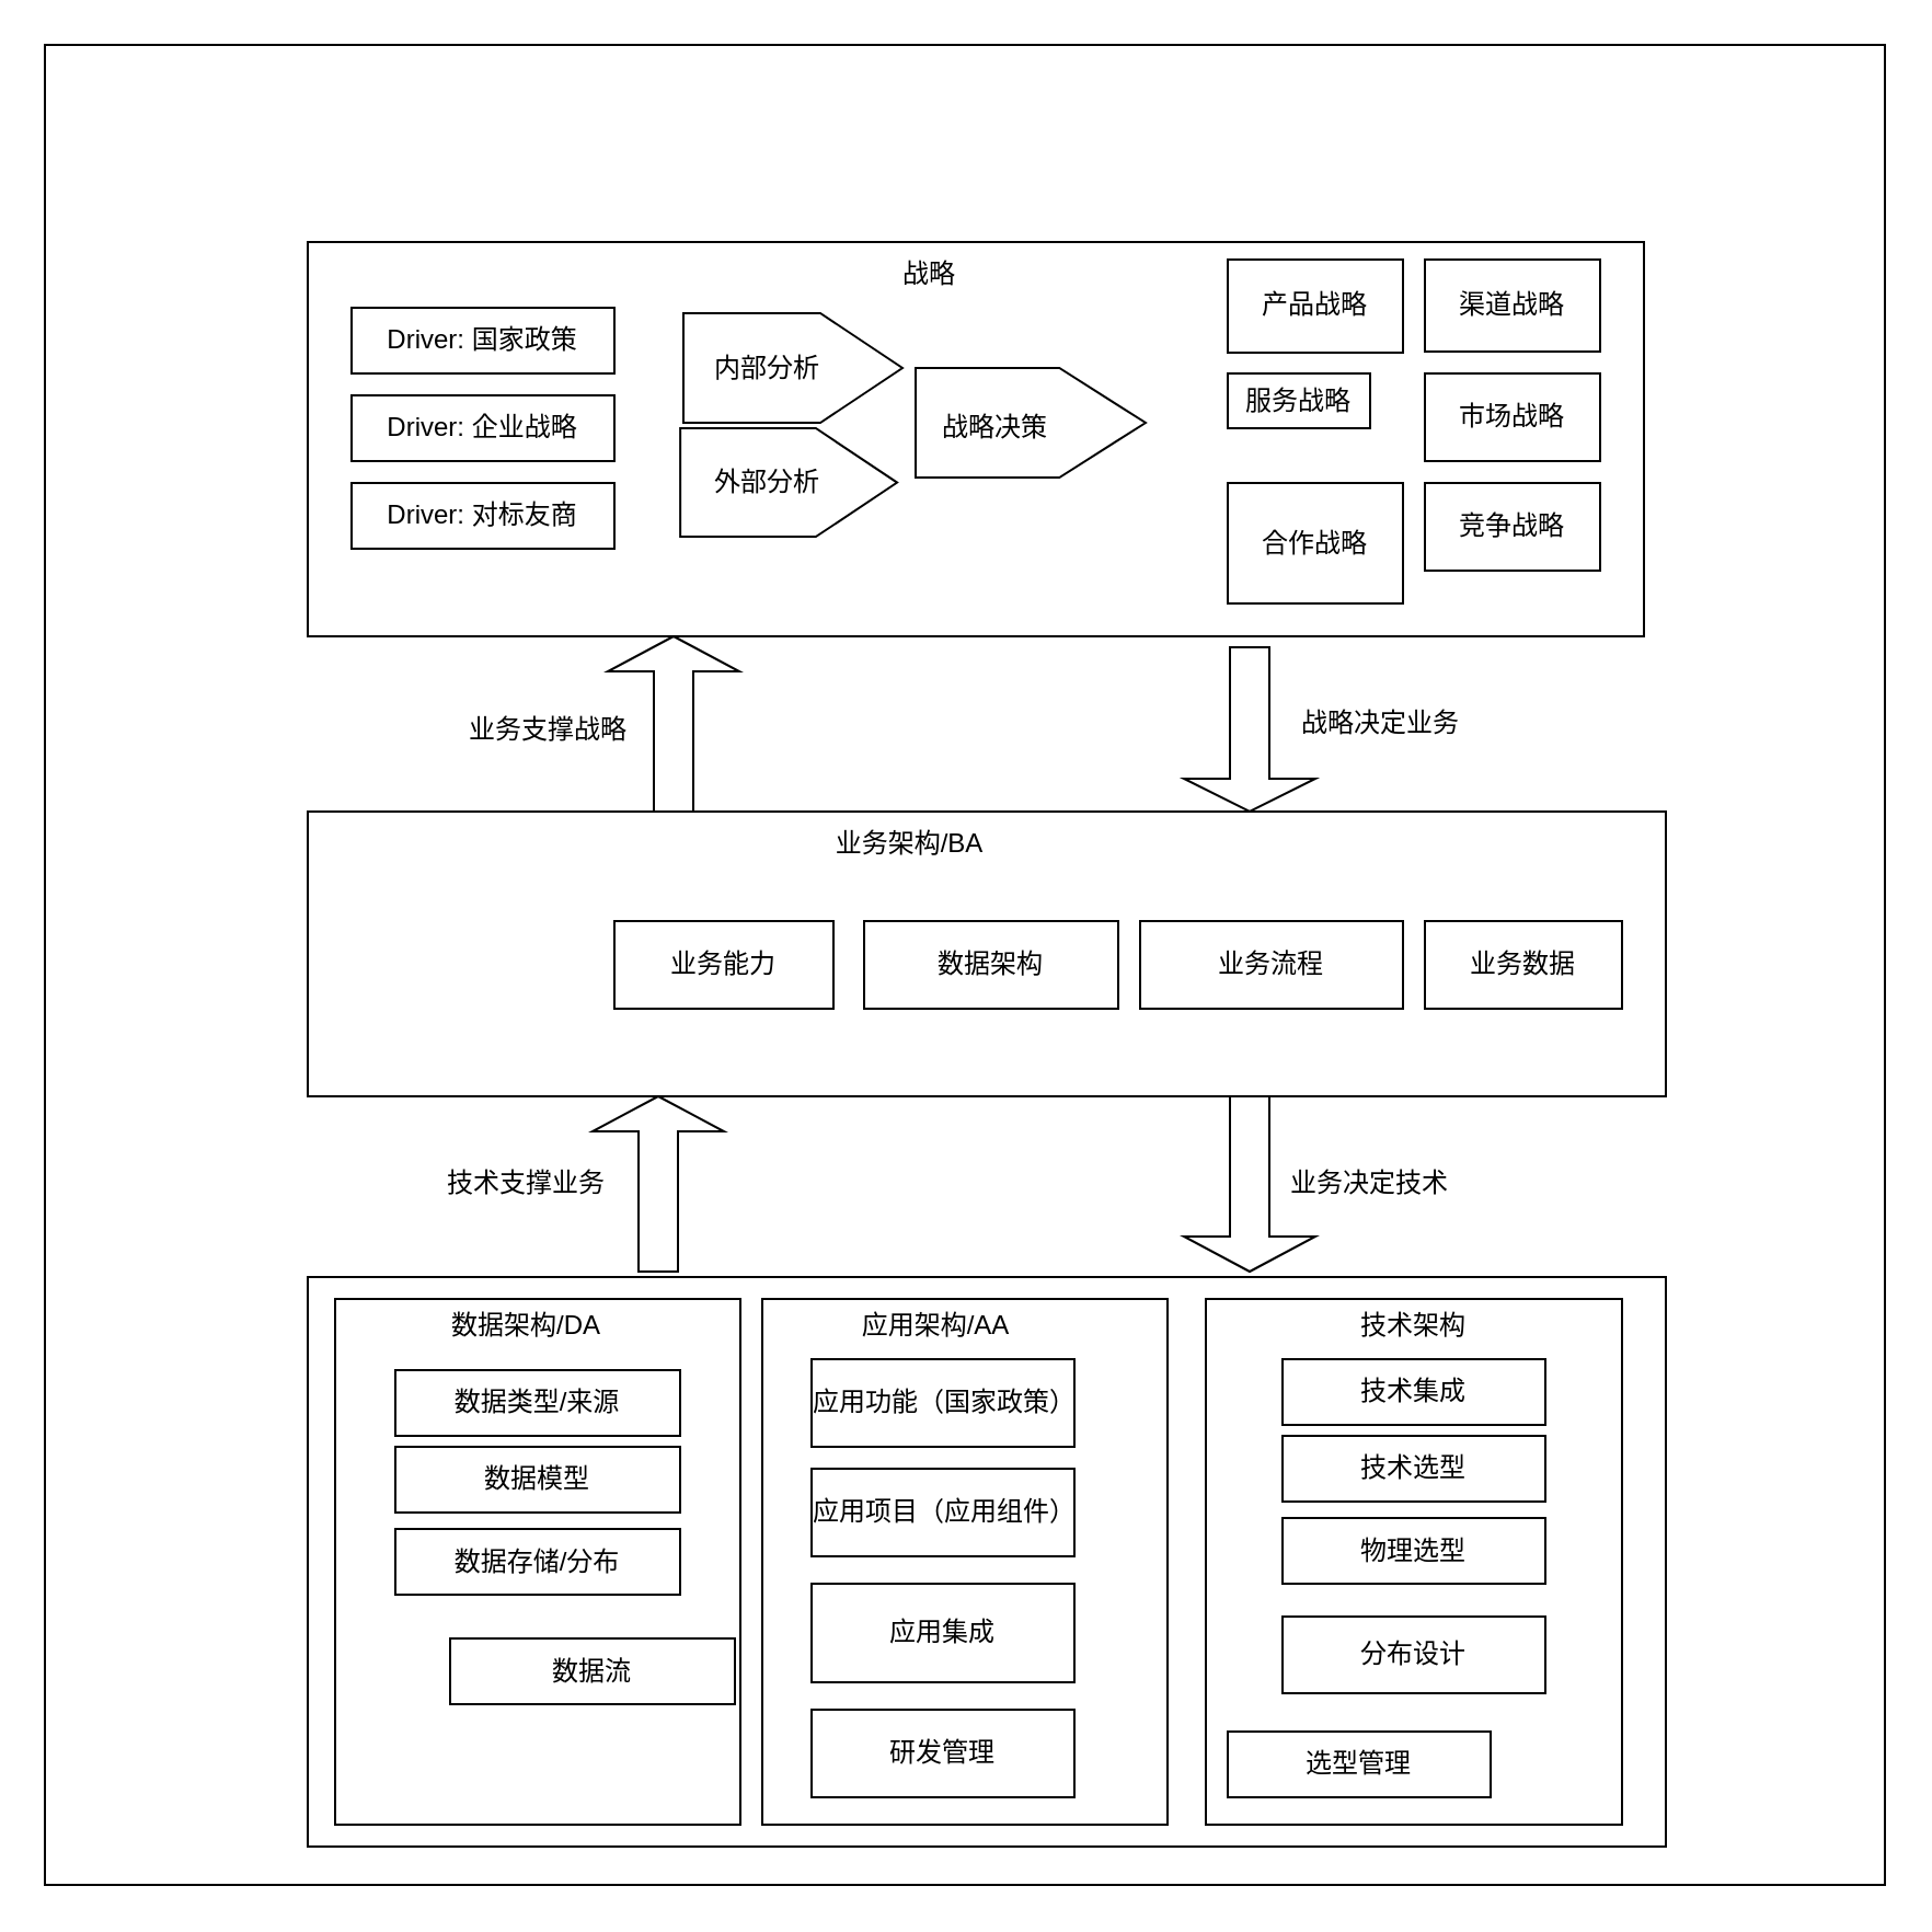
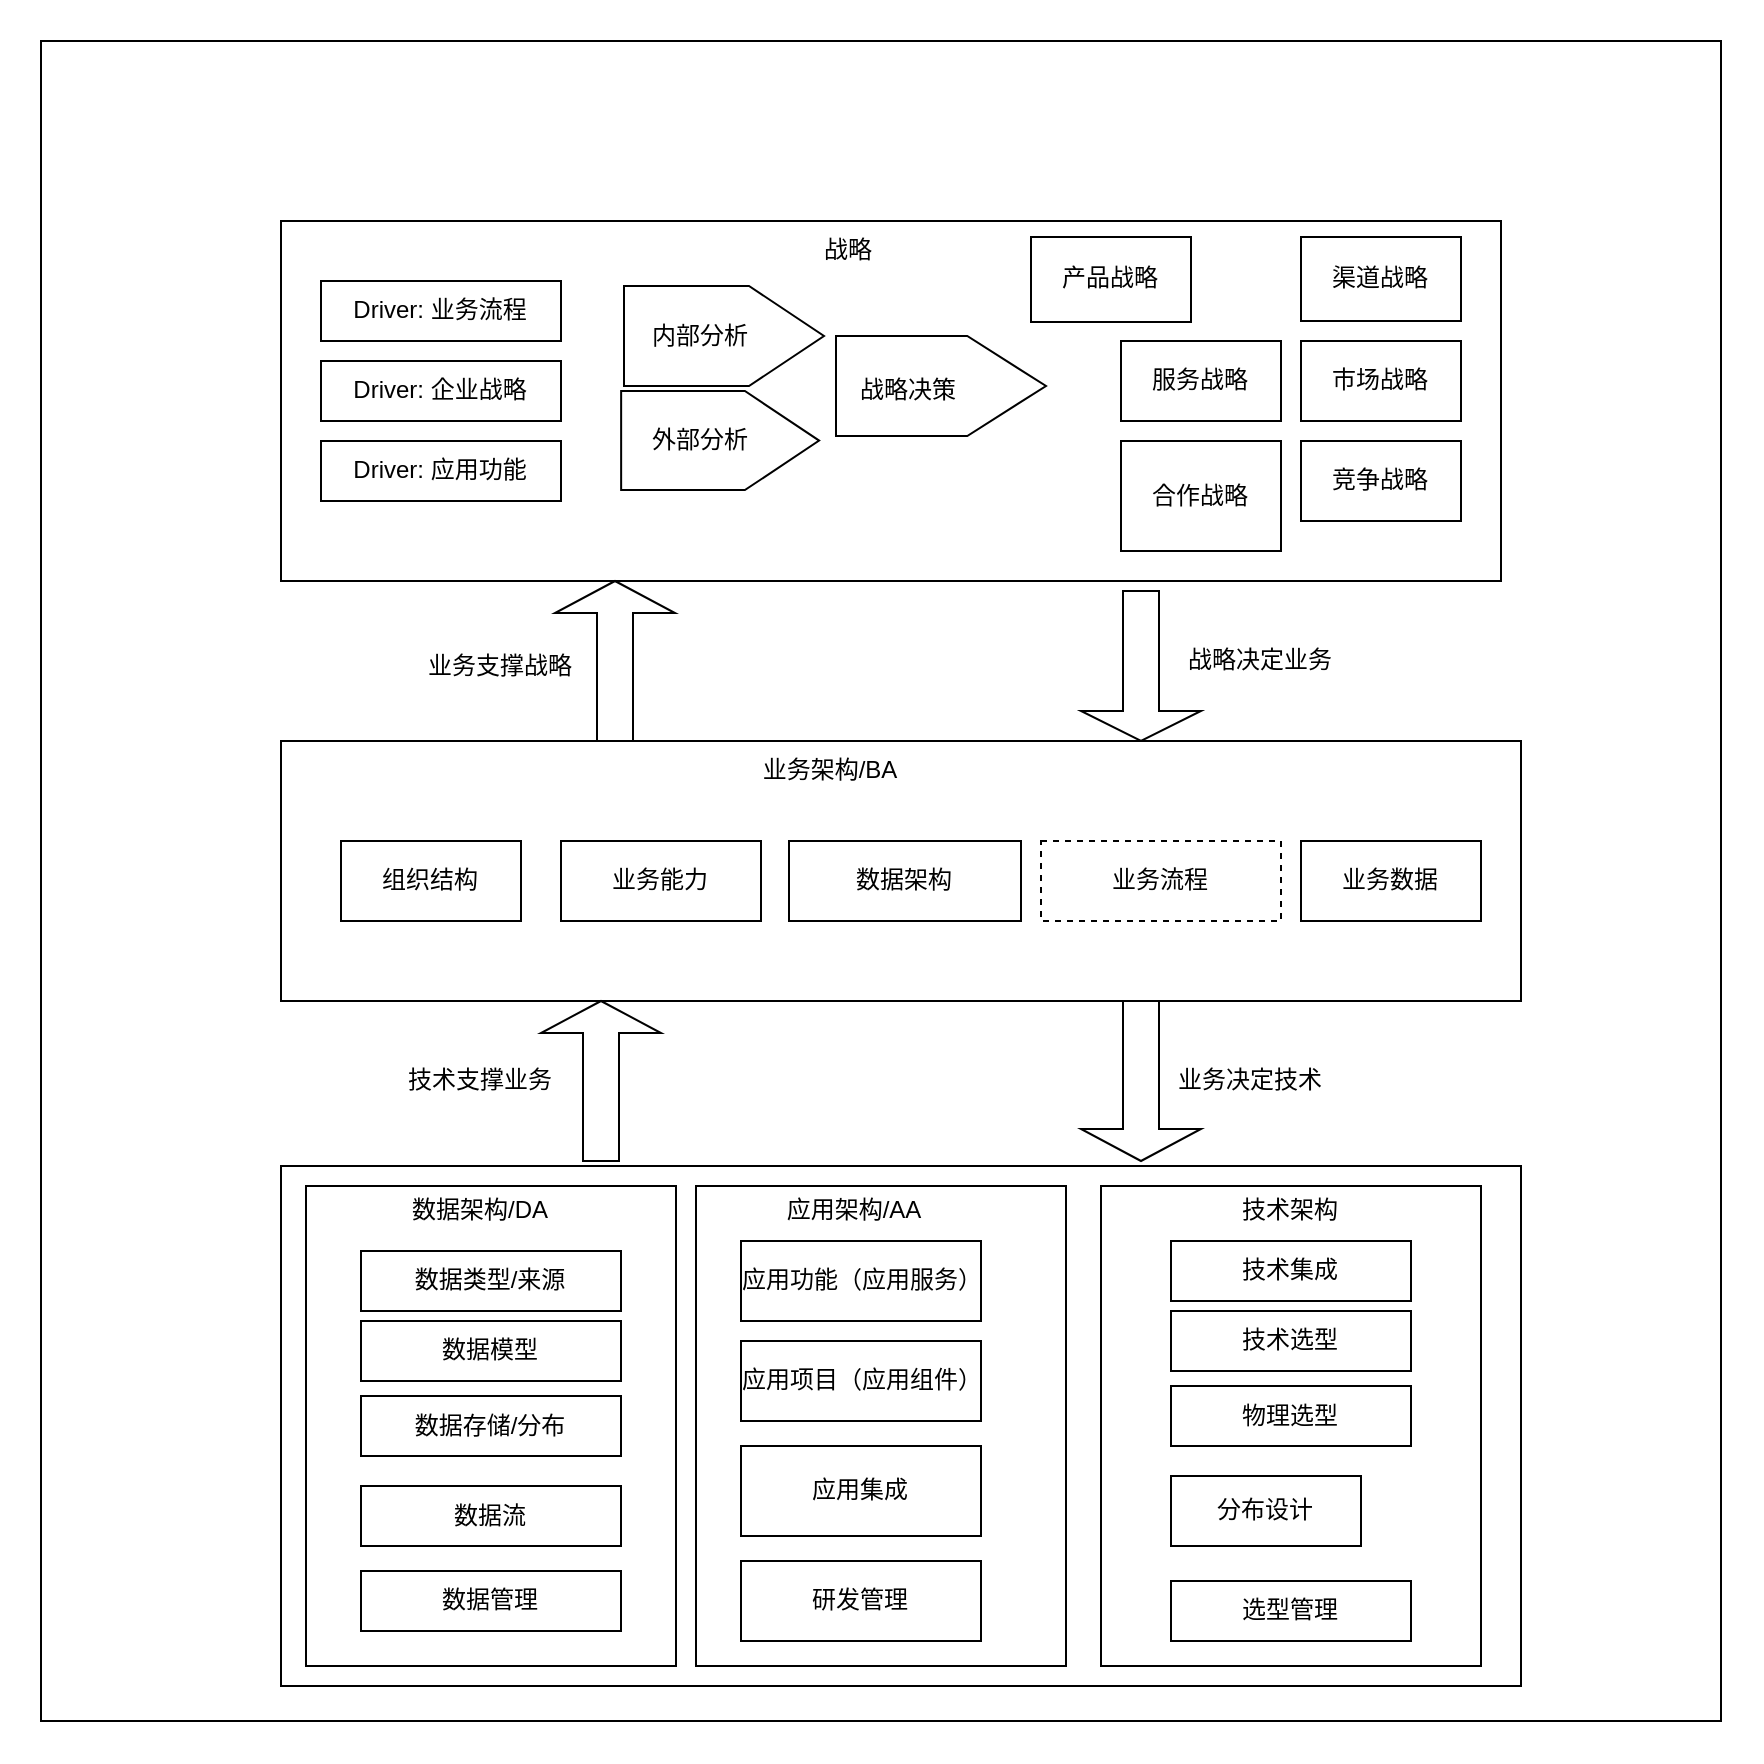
  <mxCell id="0" />
  <mxCell id="1" parent="0" />
  <mxCell id="2" value="" style="whiteSpace=wrap;html=1;aspect=fixed;" vertex="1" parent="1"><mxGeometry x="20" y="20" width="840" height="840" as="geometry" /></mxCell>
  <mxCell id="3" value="" style="rounded=0;whiteSpace=wrap;html=1;" vertex="1" parent="1"><mxGeometry x="140" y="110" width="610" height="180" as="geometry" /></mxCell>
  <mxCell id="4" value="" style="rounded=0;whiteSpace=wrap;html=1;" vertex="1" parent="1"><mxGeometry x="140" y="370" width="620" height="130" as="geometry" /></mxCell>
  <mxCell id="5" value="" style="rounded=0;whiteSpace=wrap;html=1;" vertex="1" parent="1"><mxGeometry x="140" y="582.5" width="620" height="260" as="geometry" /></mxCell>
  <mxCell id="6" value="战略" style="text;html=1;strokeColor=none;fillColor=none;align=center;verticalAlign=middle;whiteSpace=wrap;rounded=0;" vertex="1" parent="1"><mxGeometry x="394" y="110" width="60" height="30" as="geometry" /></mxCell>
- <mxCell id="7" value="Driver: 国家政策" style="rounded=0;whiteSpace=wrap;html=1;" vertex="1" parent="1"><mxGeometry x="160" y="140" width="120" height="30" as="geometry" /></mxCell>
+ <mxCell id="7" value="Driver: 业务流程" style="rounded=0;whiteSpace=wrap;html=1;" vertex="1" parent="1"><mxGeometry x="160" y="140" width="120" height="30" as="geometry" /></mxCell>
  <mxCell id="8" value="Driver: 企业战略" style="rounded=0;whiteSpace=wrap;html=1;" vertex="1" parent="1"><mxGeometry x="160" y="180" width="120" height="30" as="geometry" /></mxCell>
- <mxCell id="9" value="Driver: 对标友商" style="rounded=0;whiteSpace=wrap;html=1;" vertex="1" parent="1"><mxGeometry x="160" y="220" width="120" height="30" as="geometry" /></mxCell>
+ <mxCell id="9" value="Driver: 应用功能" style="rounded=0;whiteSpace=wrap;html=1;" vertex="1" parent="1"><mxGeometry x="160" y="220" width="120" height="30" as="geometry" /></mxCell>
  <mxCell id="10" value="" style="shape=offPageConnector;whiteSpace=wrap;html=1;rotation=-90;" vertex="1" parent="1"><mxGeometry x="336.5" y="117.5" width="50" height="100" as="geometry" /></mxCell>
  <mxCell id="11" value="" style="shape=offPageConnector;whiteSpace=wrap;html=1;rotation=-90;" vertex="1" parent="1"><mxGeometry x="334.8" y="170.28" width="49.54" height="98.99" as="geometry" /></mxCell>
  <mxCell id="12" value="内部分析" style="text;html=1;strokeColor=none;fillColor=none;align=center;verticalAlign=middle;whiteSpace=wrap;rounded=0;" vertex="1" parent="1"><mxGeometry x="320" y="152.5" width="60" height="30" as="geometry" /></mxCell>
  <mxCell id="13" value="外部分析" style="text;html=1;strokeColor=none;fillColor=none;align=center;verticalAlign=middle;whiteSpace=wrap;rounded=0;" vertex="1" parent="1"><mxGeometry x="320" y="204.77" width="60" height="30" as="geometry" /></mxCell>
  <mxCell id="14" value="" style="shape=offPageConnector;whiteSpace=wrap;html=1;rotation=-90;" vertex="1" parent="1"><mxGeometry x="445" y="140" width="50" height="105" as="geometry" /></mxCell>
  <mxCell id="15" value="战略决策" style="text;html=1;strokeColor=none;fillColor=none;align=center;verticalAlign=middle;whiteSpace=wrap;rounded=0;" vertex="1" parent="1"><mxGeometry x="424" y="180" width="60" height="30" as="geometry" /></mxCell>
- <mxCell id="16" value="产品战略" style="rounded=0;whiteSpace=wrap;html=1;" vertex="1" parent="1"><mxGeometry x="560" y="118" width="80" height="42.5" as="geometry" /></mxCell>
+ <mxCell id="16" value="产品战略" style="rounded=0;whiteSpace=wrap;html=1;" vertex="1" parent="1"><mxGeometry x="515" y="118" width="80" height="42.5" as="geometry" /></mxCell>
  <mxCell id="17" value="渠道战略" style="rounded=0;whiteSpace=wrap;html=1;" vertex="1" parent="1"><mxGeometry x="650" y="118" width="80" height="42" as="geometry" /></mxCell>
- <mxCell id="18" value="服务战略" style="rounded=0;whiteSpace=wrap;html=1;" vertex="1" parent="1"><mxGeometry x="560" y="170" width="65" height="25" as="geometry" /></mxCell>
+ <mxCell id="18" value="服务战略" style="rounded=0;whiteSpace=wrap;html=1;" vertex="1" parent="1"><mxGeometry x="560" y="170" width="80" height="40" as="geometry" /></mxCell>
  <mxCell id="19" value="市场战略" style="rounded=0;whiteSpace=wrap;html=1;" vertex="1" parent="1"><mxGeometry x="650" y="170" width="80" height="40" as="geometry" /></mxCell>
  <mxCell id="20" value="合作战略" style="rounded=0;whiteSpace=wrap;html=1;" vertex="1" parent="1"><mxGeometry x="560" y="220" width="80" height="55" as="geometry" /></mxCell>
  <mxCell id="21" value="竞争战略" style="rounded=0;whiteSpace=wrap;html=1;" vertex="1" parent="1"><mxGeometry x="650" y="220" width="80" height="40" as="geometry" /></mxCell>
  <mxCell id="22" value="" style="shape=singleArrow;direction=south;whiteSpace=wrap;html=1;" vertex="1" parent="1"><mxGeometry x="540" y="295" width="60" height="75" as="geometry" /></mxCell>
  <mxCell id="23" value="业务架构/BA" style="text;html=1;strokeColor=none;fillColor=none;align=center;verticalAlign=middle;whiteSpace=wrap;rounded=0;" vertex="1" parent="1"><mxGeometry x="370" y="370" width="90" height="30" as="geometry" /></mxCell>
+ <mxCell id="24" value="组织结构" style="rounded=0;whiteSpace=wrap;html=1;" vertex="1" parent="1"><mxGeometry x="170" y="420" width="90" height="40" as="geometry" /></mxCell>
  <mxCell id="25" value="业务能力" style="rounded=0;whiteSpace=wrap;html=1;" vertex="1" parent="1"><mxGeometry x="280" y="420" width="100" height="40" as="geometry" /></mxCell>
  <mxCell id="26" value="数据架构" style="rounded=0;whiteSpace=wrap;html=1;" vertex="1" parent="1"><mxGeometry x="394" y="420" width="116" height="40" as="geometry" /></mxCell>
- <mxCell id="27" value="业务流程" style="rounded=0;whiteSpace=wrap;html=1;" vertex="1" parent="1"><mxGeometry x="520" y="420" width="120" height="40" as="geometry" /></mxCell>
+ <mxCell id="27" value="业务流程" style="rounded=0;whiteSpace=wrap;html=1;dashed=1;" vertex="1" parent="1"><mxGeometry x="520" y="420" width="120" height="40" as="geometry" /></mxCell>
  <mxCell id="28" value="业务数据" style="rounded=0;whiteSpace=wrap;html=1;" vertex="1" parent="1"><mxGeometry x="650" y="420" width="90" height="40" as="geometry" /></mxCell>
  <mxCell id="29" value="" style="rounded=0;whiteSpace=wrap;html=1;" vertex="1" parent="1"><mxGeometry x="152.5" y="592.5" width="185" height="240" as="geometry" /></mxCell>
  <mxCell id="30" value="" style="rounded=0;whiteSpace=wrap;html=1;" vertex="1" parent="1"><mxGeometry x="347.5" y="592.5" width="185" height="240" as="geometry" /></mxCell>
  <mxCell id="31" value="" style="rounded=0;whiteSpace=wrap;html=1;" vertex="1" parent="1"><mxGeometry x="550" y="592.5" width="190" height="240" as="geometry" /></mxCell>
  <mxCell id="32" value="数据架构/DA" style="text;html=1;strokeColor=none;fillColor=none;align=center;verticalAlign=middle;whiteSpace=wrap;rounded=0;" vertex="1" parent="1"><mxGeometry x="200" y="590" width="80" height="30" as="geometry" /></mxCell>
  <mxCell id="33" value="数据类型/来源" style="rounded=0;whiteSpace=wrap;html=1;" vertex="1" parent="1"><mxGeometry x="180" y="625" width="130" height="30" as="geometry" /></mxCell>
  <mxCell id="34" value="数据存储/分布" style="rounded=0;whiteSpace=wrap;html=1;" vertex="1" parent="1"><mxGeometry x="180" y="697.5" width="130" height="30" as="geometry" /></mxCell>
- <mxCell id="35" value="数据流" style="rounded=0;whiteSpace=wrap;html=1;" vertex="1" parent="1"><mxGeometry x="205" y="747.5" width="130" height="30" as="geometry" /></mxCell>
+ <mxCell id="35" value="数据流" style="rounded=0;whiteSpace=wrap;html=1;" vertex="1" parent="1"><mxGeometry x="180" y="742.5" width="130" height="30" as="geometry" /></mxCell>
  <mxCell id="36" value="数据模型" style="rounded=0;whiteSpace=wrap;html=1;" vertex="1" parent="1"><mxGeometry x="180" y="660" width="130" height="30" as="geometry" /></mxCell>
+ <mxCell id="37" value="数据管理" style="rounded=0;whiteSpace=wrap;html=1;" vertex="1" parent="1"><mxGeometry x="180" y="785" width="130" height="30" as="geometry" /></mxCell>
  <mxCell id="38" value="应用架构/AA" style="text;html=1;strokeColor=none;fillColor=none;align=center;verticalAlign=middle;whiteSpace=wrap;rounded=0;" vertex="1" parent="1"><mxGeometry x="384.34" y="590" width="86" height="30" as="geometry" /></mxCell>
- <mxCell id="39" value="应用功能（国家政策）" style="rounded=0;whiteSpace=wrap;html=1;" vertex="1" parent="1"><mxGeometry x="370" y="620" width="120" height="40" as="geometry" /></mxCell>
+ <mxCell id="39" value="应用功能（应用服务）" style="rounded=0;whiteSpace=wrap;html=1;" vertex="1" parent="1"><mxGeometry x="370" y="620" width="120" height="40" as="geometry" /></mxCell>
  <mxCell id="40" value="应用项目（应用组件）" style="rounded=0;whiteSpace=wrap;html=1;" vertex="1" parent="1"><mxGeometry x="370" y="670" width="120" height="40" as="geometry" /></mxCell>
  <mxCell id="41" value="应用集成" style="rounded=0;whiteSpace=wrap;html=1;" vertex="1" parent="1"><mxGeometry x="370" y="722.5" width="120" height="45" as="geometry" /></mxCell>
  <mxCell id="42" value="研发管理" style="rounded=0;whiteSpace=wrap;html=1;" vertex="1" parent="1"><mxGeometry x="370" y="780" width="120" height="40" as="geometry" /></mxCell>
  <mxCell id="43" value="技术架构" style="text;html=1;strokeColor=none;fillColor=none;align=center;verticalAlign=middle;whiteSpace=wrap;rounded=0;" vertex="1" parent="1"><mxGeometry x="615" y="590" width="60" height="30" as="geometry" /></mxCell>
  <mxCell id="44" value="技术集成" style="rounded=0;whiteSpace=wrap;html=1;" vertex="1" parent="1"><mxGeometry x="585" y="620" width="120" height="30" as="geometry" /></mxCell>
  <mxCell id="45" value="技术选型" style="rounded=0;whiteSpace=wrap;html=1;" vertex="1" parent="1"><mxGeometry x="585" y="655" width="120" height="30" as="geometry" /></mxCell>
- <mxCell id="46" value="分布设计" style="rounded=0;whiteSpace=wrap;html=1;" vertex="1" parent="1"><mxGeometry x="585" y="737.5" width="120" height="35" as="geometry" /></mxCell>
+ <mxCell id="46" value="分布设计" style="rounded=0;whiteSpace=wrap;html=1;" vertex="1" parent="1"><mxGeometry x="585" y="737.5" width="95" height="35" as="geometry" /></mxCell>
  <mxCell id="47" value="物理选型" style="rounded=0;whiteSpace=wrap;html=1;" vertex="1" parent="1"><mxGeometry x="585" y="692.5" width="120" height="30" as="geometry" /></mxCell>
- <mxCell id="48" value="选型管理" style="rounded=0;whiteSpace=wrap;html=1;" vertex="1" parent="1"><mxGeometry x="560" y="790" width="120" height="30" as="geometry" /></mxCell>
+ <mxCell id="48" value="选型管理" style="rounded=0;whiteSpace=wrap;html=1;" vertex="1" parent="1"><mxGeometry x="585" y="790" width="120" height="30" as="geometry" /></mxCell>
  <mxCell id="49" value="" style="shape=singleArrow;direction=south;whiteSpace=wrap;html=1;" vertex="1" parent="1"><mxGeometry x="540" y="500" width="60" height="80" as="geometry" /></mxCell>
  <mxCell id="50" value="" style="shape=singleArrow;direction=north;whiteSpace=wrap;html=1;" vertex="1" parent="1"><mxGeometry x="270" y="500" width="60" height="80" as="geometry" /></mxCell>
  <mxCell id="51" value="" style="shape=singleArrow;direction=north;whiteSpace=wrap;html=1;" vertex="1" parent="1"><mxGeometry x="277" y="290" width="60" height="80" as="geometry" /></mxCell>
  <mxCell id="52" value="业务支撑战略" style="text;html=1;strokeColor=none;fillColor=none;align=center;verticalAlign=middle;whiteSpace=wrap;rounded=0;" vertex="1" parent="1"><mxGeometry x="190" y="317.5" width="120" height="30" as="geometry" /></mxCell>
  <mxCell id="53" value="技术支撑业务" style="text;html=1;strokeColor=none;fillColor=none;align=center;verticalAlign=middle;whiteSpace=wrap;rounded=0;" vertex="1" parent="1"><mxGeometry x="190" y="525" width="100" height="30" as="geometry" /></mxCell>
  <mxCell id="54" value="业务决定技术" style="text;html=1;strokeColor=none;fillColor=none;align=center;verticalAlign=middle;whiteSpace=wrap;rounded=0;" vertex="1" parent="1"><mxGeometry x="580" y="525" width="90" height="30" as="geometry" /></mxCell>
  <mxCell id="55" value="战略决定业务" style="text;html=1;strokeColor=none;fillColor=none;align=center;verticalAlign=middle;whiteSpace=wrap;rounded=0;" vertex="1" parent="1"><mxGeometry x="580" y="315" width="100" height="30" as="geometry" /></mxCell>
